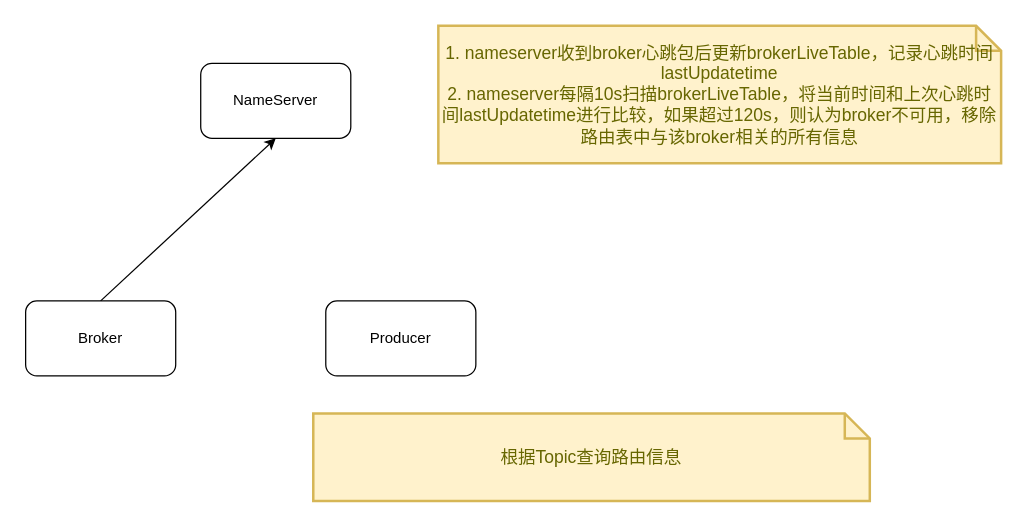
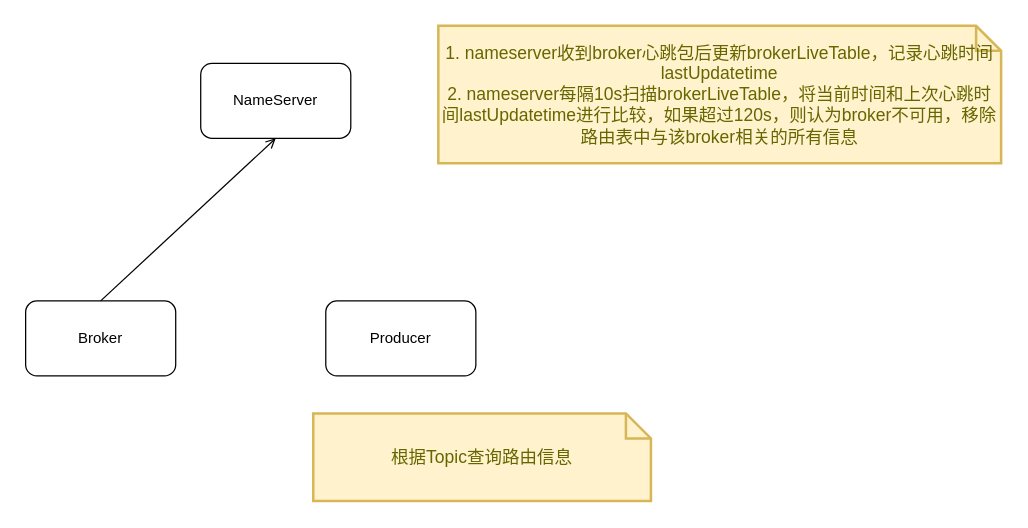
  <mxCell id="0" />
  <mxCell id="1" parent="0" />
  <mxCell id="2" value="NameServer" style="rounded=1;whiteSpace=wrap;html=1;" vertex="1" parent="1"><mxGeometry x="160" y="50" width="120" height="60" as="geometry" /></mxCell>
- <mxCell id="3" style="rounded=0;orthogonalLoop=1;jettySize=auto;html=1;exitX=0.5;exitY=0;exitDx=0;exitDy=0;entryX=0.5;entryY=1;entryDx=0;entryDy=0;" edge="1" parent="1" source="4" target="2"><mxGeometry relative="1" as="geometry" /></mxCell>
+ <mxCell id="3" style="rounded=0;orthogonalLoop=1;jettySize=auto;html=1;exitX=0.5;exitY=0;exitDx=0;exitDy=0;entryX=0.5;entryY=1;entryDx=0;entryDy=0;endArrow=open;" edge="1" parent="1" source="4" target="2"><mxGeometry relative="1" as="geometry" /></mxCell>
  <mxCell id="4" value="Broker" style="rounded=1;whiteSpace=wrap;html=1;" vertex="1" parent="1"><mxGeometry x="20" y="240" width="120" height="60" as="geometry" /></mxCell>
  <mxCell id="5" value="Producer" style="rounded=1;whiteSpace=wrap;html=1;" vertex="1" parent="1"><mxGeometry x="260" y="240" width="120" height="60" as="geometry" /></mxCell>
- <mxCell id="6" value="根据Topic查询路由信息" style="shape=note;strokeWidth=2;fontSize=14;size=20;whiteSpace=wrap;html=1;fillColor=#fff2cc;strokeColor=#d6b656;fontColor=#666600;" vertex="1" parent="1"><mxGeometry x="250" y="330" width="445" height="70" as="geometry" /></mxCell>
+ <mxCell id="6" value="根据Topic查询路由信息" style="shape=note;strokeWidth=2;fontSize=14;size=20;whiteSpace=wrap;html=1;fillColor=#fff2cc;strokeColor=#d6b656;fontColor=#666600;" vertex="1" parent="1"><mxGeometry x="250" y="330" width="270" height="70" as="geometry" /></mxCell>
  <mxCell id="7" value="1. nameserver收到broker心跳包后更新brokerLiveTable，记录心跳时间&lt;br&gt;lastUpdatetime&lt;br&gt;2. nameserver每隔10s扫描brokerLiveTable，将当前时间和上次心跳时间lastUpdatetime进行比较，如果超过120s，则认为broker不可用，移除路由表中与该broker相关的所有信息" style="shape=note;strokeWidth=2;fontSize=14;size=20;whiteSpace=wrap;html=1;fillColor=#fff2cc;strokeColor=#d6b656;fontColor=#666600;" vertex="1" parent="1"><mxGeometry x="350" y="20" width="450" height="110" as="geometry" /></mxCell>
